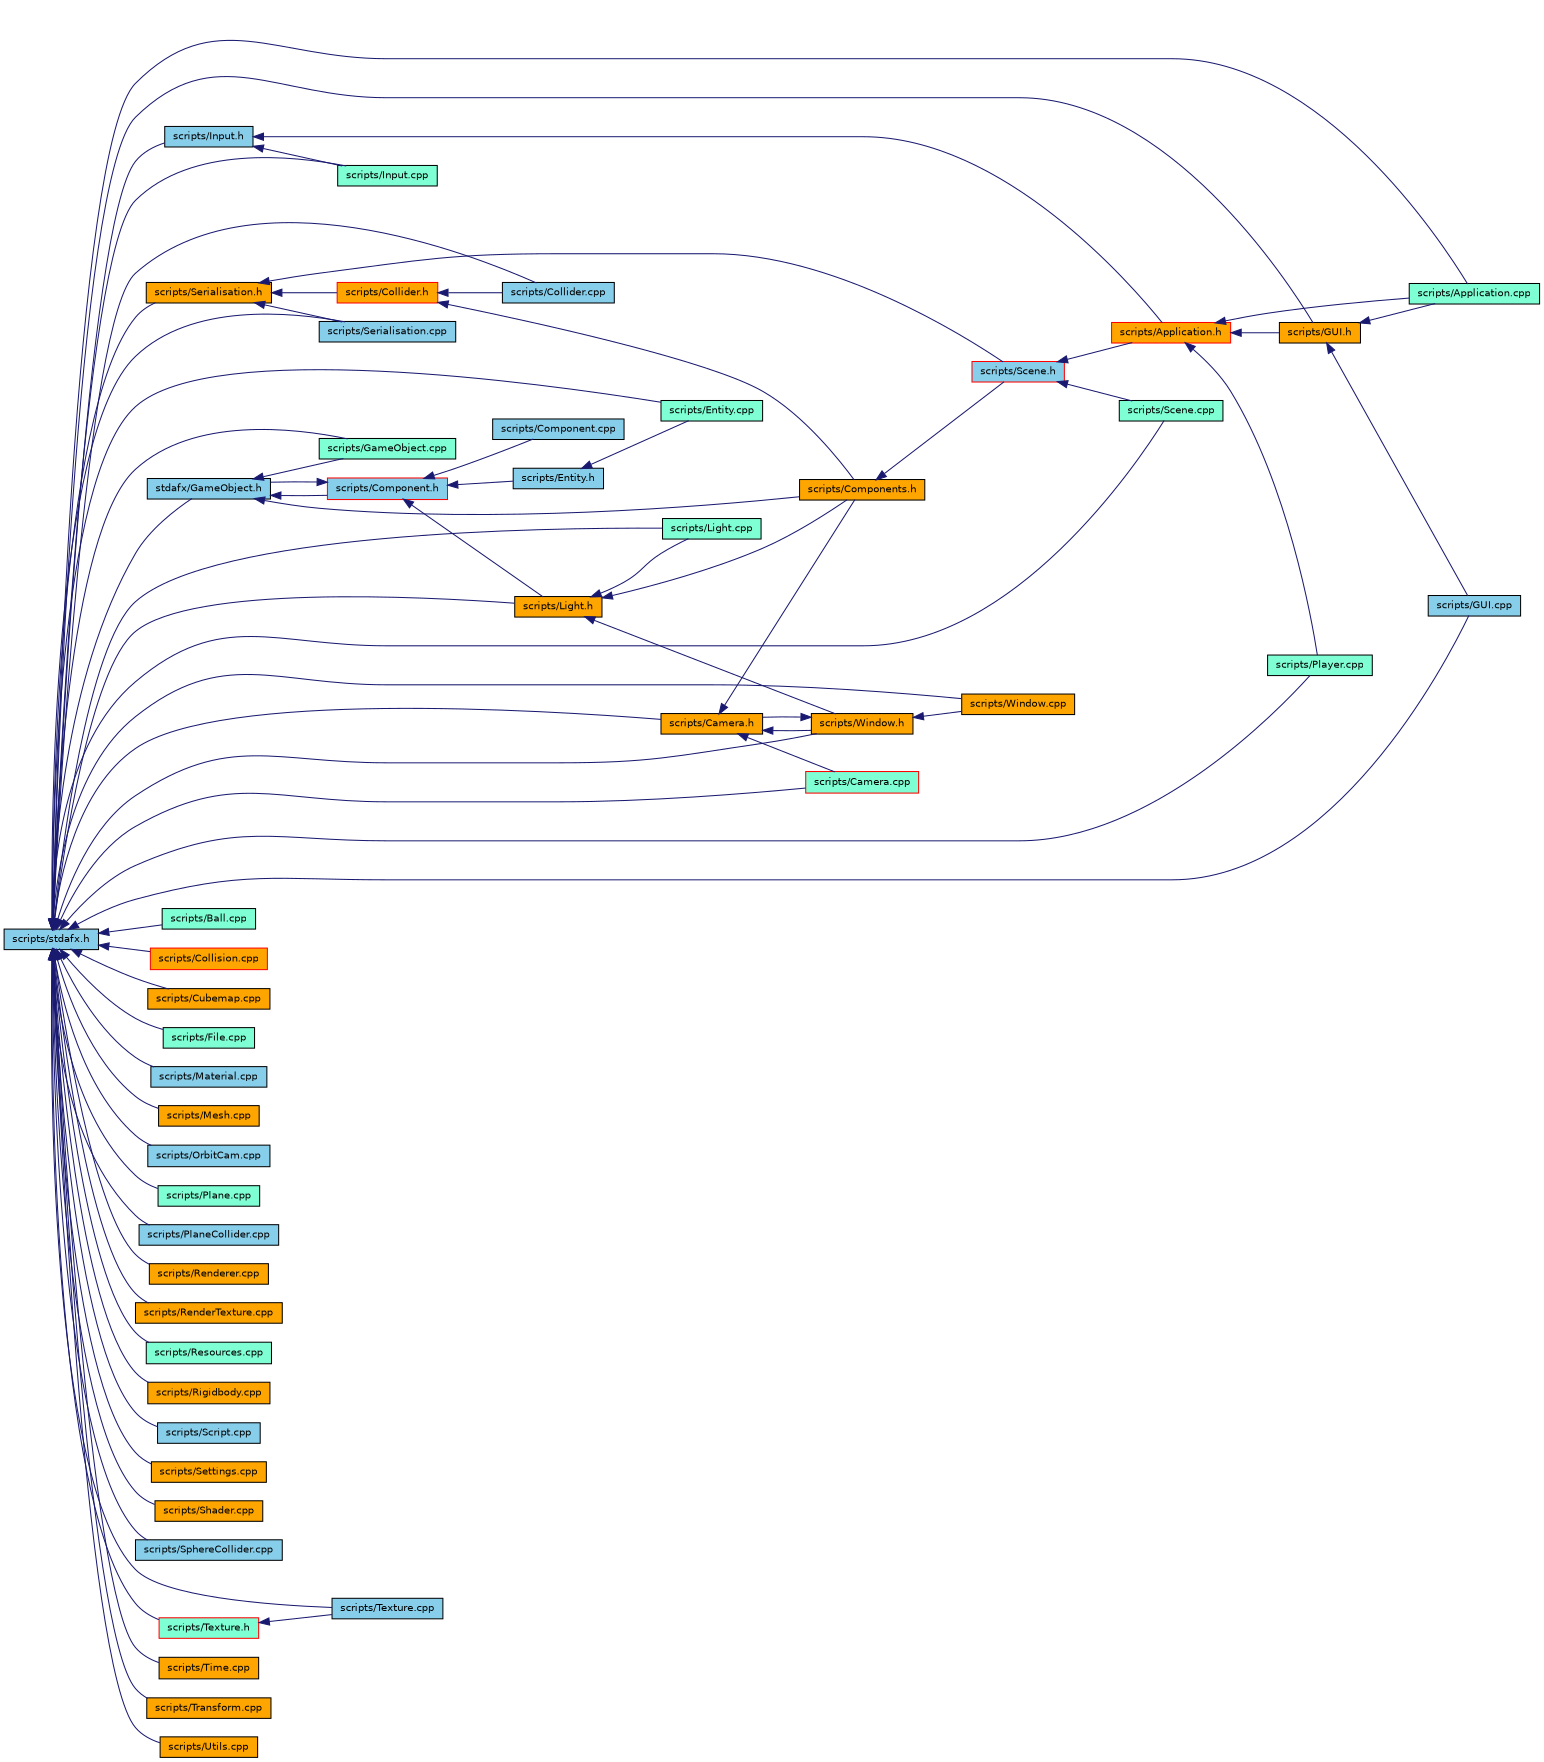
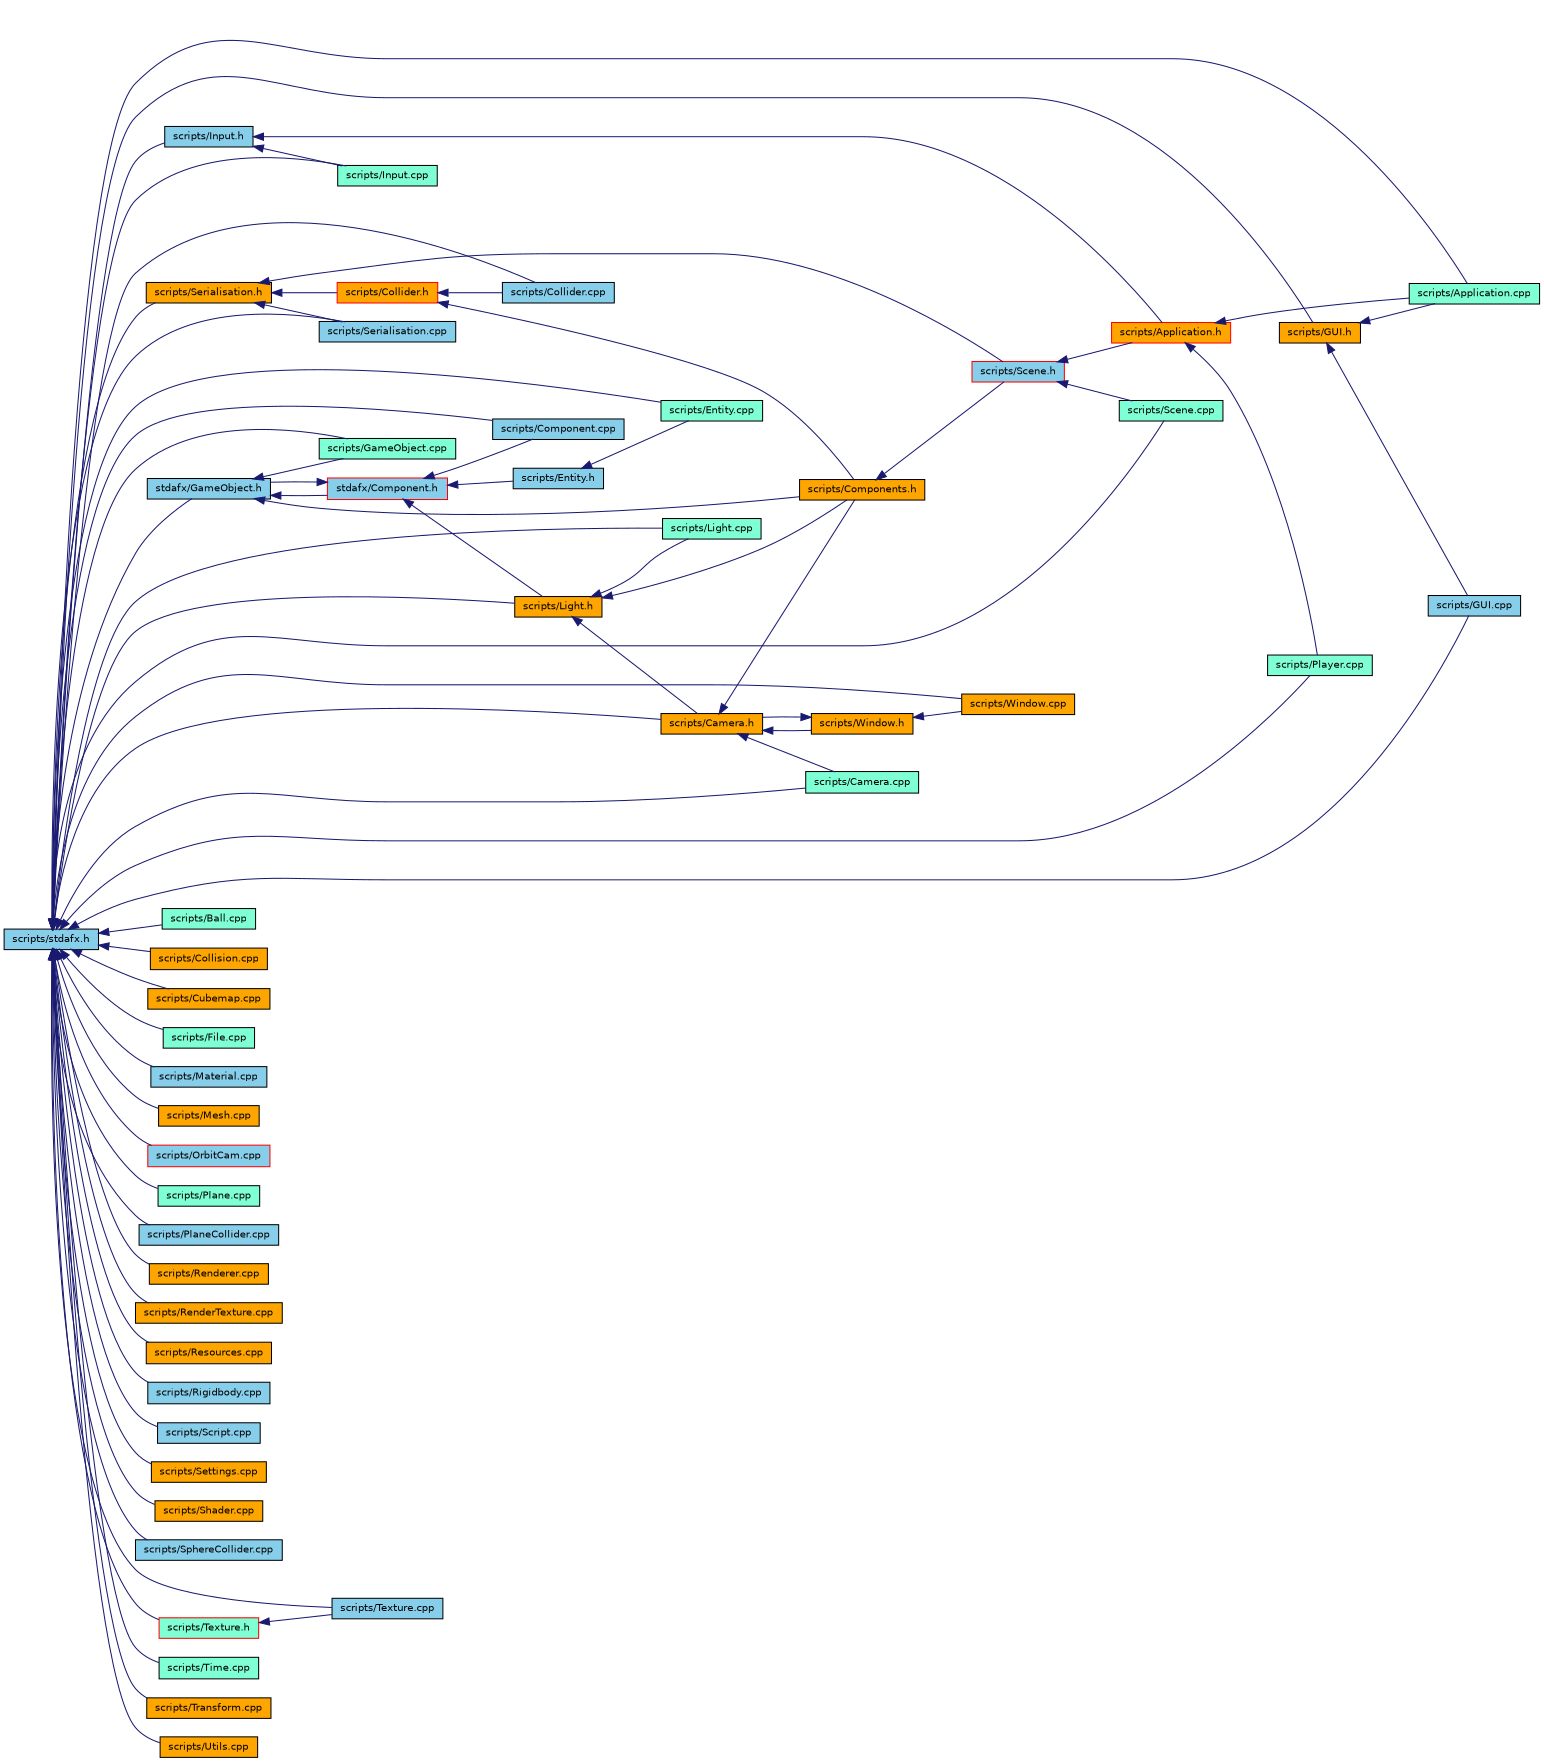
  digraph {
    rankdir=LR
    node [color=black fillcolor=orange fontname=Helvetica fontsize=10 shape=record style=filled]
    edge [color=midnightblue dir=back fontname=Helvetica fontsize=10 labelfontname=Helvetica labelfontsize=10 style=solid]
    n1 [fillcolor=skyblue height=0.2 label="scripts/Entity.h" width=0.4]
    n2 [fillcolor=aquamarine height=0.2 label="scripts/Entity.cpp" width=0.4]
    n3 [fillcolor=skyblue height=0.2 label="scripts/stdafx.h" width=0.4]
    n4 [fillcolor=aquamarine height=0.2 label="scripts/Application.cpp" width=0.4]
    n5 [fillcolor=aquamarine height=0.2 label="scripts/Ball.cpp" width=0.4]
-   n6 [color=red fillcolor=aquamarine height=0.2 label="scripts/Camera.cpp" width=0.4]
+   n6 [fillcolor=aquamarine height=0.2 label="scripts/Camera.cpp" width=0.4]
    n7 [height=0.2 label="scripts/Camera.h" width=0.4]
    n8 [height=0.2 label="scripts/GUI.h" width=0.4]
    n9 [fillcolor=skyblue height=0.2 label="scripts/GUI.cpp" width=0.4]
    n10 [fillcolor=aquamarine height=0.2 label="scripts/Player.cpp" width=0.4]
    n11 [fillcolor=aquamarine height=0.2 label="scripts/Scene.cpp" width=0.4]
    n12 [height=0.2 label="scripts/Window.cpp" width=0.4]
    n13 [fillcolor=skyblue height=0.2 label="scripts/Collider.cpp" width=0.4]
-   n14 [color=red height=0.2 label="scripts/Collision.cpp" width=0.4]
+   n14 [height=0.2 label="scripts/Collision.cpp" width=0.4]
    n15 [fillcolor=skyblue height=0.2 label="scripts/Component.cpp" width=0.4]
    n16 [height=0.2 label="scripts/Cubemap.cpp" width=0.4]
    n17 [fillcolor=aquamarine height=0.2 label="scripts/File.cpp" width=0.4]
    n18 [fillcolor=aquamarine height=0.2 label="scripts/GameObject.cpp" width=0.4]
    n19 [fillcolor=skyblue height=0.2 label="stdafx/GameObject.h" width=0.4]
    n20 [height=0.2 label="scripts/Light.h" width=0.4]
    n21 [fillcolor=aquamarine height=0.2 label="scripts/Light.cpp" width=0.4]
    n22 [fillcolor=aquamarine height=0.2 label="scripts/Input.cpp" width=0.4]
    n23 [fillcolor=skyblue height=0.2 label="scripts/Input.h" width=0.4]
    n24 [fillcolor=skyblue height=0.2 label="scripts/Material.cpp" width=0.4]
    n25 [height=0.2 label="scripts/Mesh.cpp" width=0.4]
-   n26 [fillcolor=skyblue height=0.2 label="scripts/OrbitCam.cpp" width=0.4]
+   n26 [color=red fillcolor=skyblue height=0.2 label="scripts/OrbitCam.cpp" width=0.4]
    n27 [fillcolor=aquamarine height=0.2 label="scripts/Plane.cpp" width=0.4]
    n28 [fillcolor=skyblue height=0.2 label="scripts/PlaneCollider.cpp" width=0.4]
    n29 [height=0.2 label="scripts/Renderer.cpp" width=0.4]
    n30 [height=0.2 label="scripts/RenderTexture.cpp" width=0.4]
-   n31 [fillcolor=aquamarine height=0.2 label="scripts/Resources.cpp" width=0.4]
-   n32 [height=0.2 label="scripts/Rigidbody.cpp" width=0.4]
+   n31 [height=0.2 label="scripts/Resources.cpp" width=0.4]
+   n32 [fillcolor=skyblue height=0.2 label="scripts/Rigidbody.cpp" width=0.4]
    n33 [fillcolor=skyblue height=0.2 label="scripts/Script.cpp" width=0.4]
    n34 [fillcolor=skyblue height=0.2 label="scripts/Serialisation.cpp" width=0.4]
    n35 [height=0.2 label="scripts/Serialisation.h" width=0.4]
    n36 [height=0.2 label="scripts/Settings.cpp" width=0.4]
    n37 [height=0.2 label="scripts/Shader.cpp" width=0.4]
    n38 [fillcolor=skyblue height=0.2 label="scripts/SphereCollider.cpp" width=0.4]
    n39 [fillcolor=skyblue height=0.2 label="scripts/Texture.cpp" width=0.4]
    n40 [color=red fillcolor=aquamarine height=0.2 label="scripts/Texture.h" width=0.4]
-   n41 [height=0.2 label="scripts/Time.cpp" width=0.4]
+   n41 [fillcolor=aquamarine height=0.2 label="scripts/Time.cpp" width=0.4]
    n42 [height=0.2 label="scripts/Transform.cpp" width=0.4]
    n43 [height=0.2 label="scripts/Utils.cpp" width=0.4]
    n44 [height=0.2 label="scripts/Components.h" width=0.4]
    n45 [height=0.2 label="scripts/Window.h" width=0.4]
-   n46 [color=red fillcolor=skyblue height=0.2 label="scripts/Component.h" width=0.4]
+   n46 [color=red fillcolor=skyblue height=0.2 label="stdafx/Component.h" width=0.4]
    n47 [color=red height=0.2 label="scripts/Application.h" width=0.4]
    n48 [color=red fillcolor=skyblue height=0.2 label="scripts/Scene.h" width=0.4]
    n49 [color=red height=0.2 label="scripts/Collider.h" width=0.4]
    n1 -> n2
    n3 -> n2
    n3 -> n4
    n3 -> n5
    n3 -> n6
    n3 -> n7
    n3 -> n8
    n3 -> n9
    n3 -> n10
    n3 -> n11
    n3 -> n12
    n3 -> n13
    n3 -> n14
-   n3 -> n45
+   n3 -> n15
    n3 -> n16
    n3 -> n17
    n3 -> n18
    n3 -> n19
    n3 -> n20
    n3 -> n21
    n3 -> n22
    n3 -> n23
    n3 -> n24
    n3 -> n25
    n3 -> n26
    n3 -> n27
    n3 -> n28
    n3 -> n29
    n3 -> n30
    n3 -> n31
    n3 -> n32
    n3 -> n33
    n3 -> n34
    n3 -> n35
    n3 -> n36
    n3 -> n37
    n3 -> n38
    n3 -> n39
    n3 -> n40
    n3 -> n41
    n3 -> n42
    n3 -> n43
    n7 -> n6
    n7 -> n44
    n7 -> n45
    n8 -> n4
    n8 -> n9
    n19 -> n18
    n19 -> n44
    n19 -> n46
-   n20 -> n45
+   n20 -> n7
    n20 -> n21
    n20 -> n44
    n23 -> n22
    n23 -> n47
    n35 -> n34
    n35 -> n48
    n35 -> n49
    n40 -> n39
    n44 -> n48
    n45 -> n7
    n45 -> n12
    n46 -> n1
    n46 -> n15
    n46 -> n19
    n46 -> n20
    n47 -> n4
-   n47 -> n8
    n47 -> n10
    n48 -> n11
    n48 -> n47
    n49 -> n13
    n49 -> n44
  }
